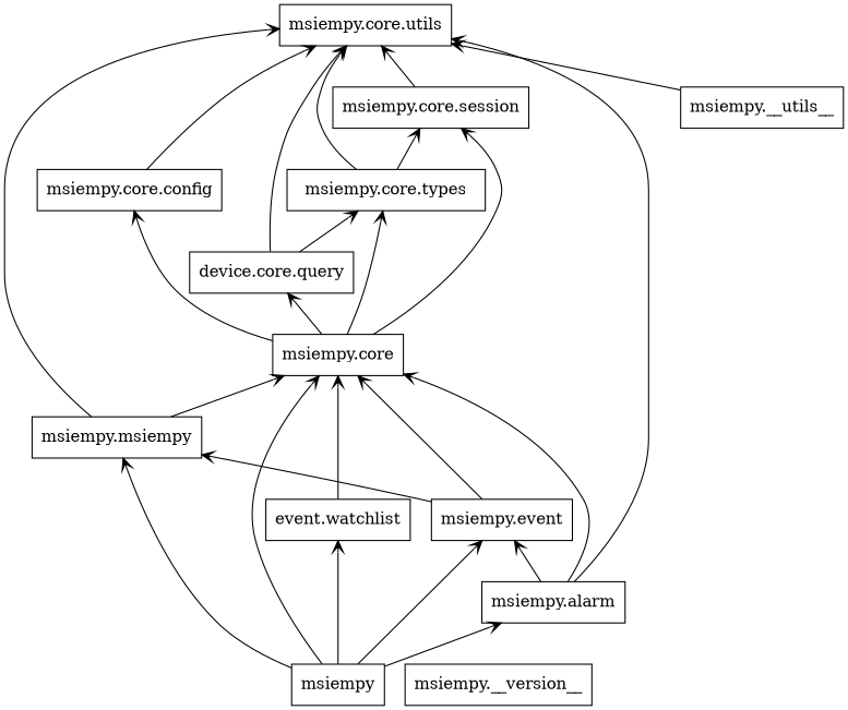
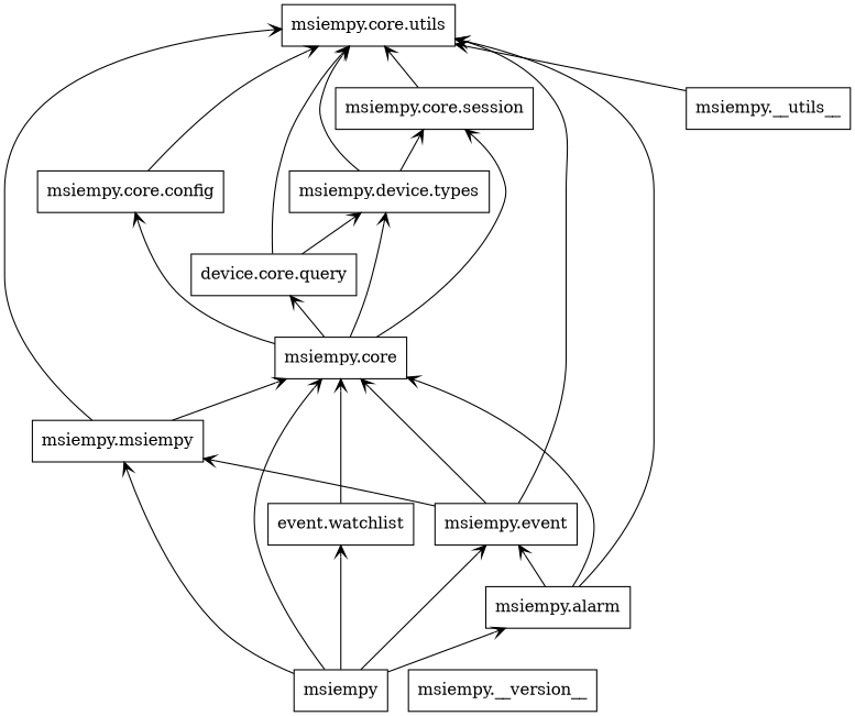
  digraph {
    rankdir=BT
    node [shape=box]
    edge [arrowhead=open arrowtail=none]
    n1 [label=msiempy]
    n2 [label="msiempy.alarm"]
    n3 [label="msiempy.core"]
    n4 [label="msiempy.msiempy"]
    n5 [label="msiempy.event"]
    n6 [label="event.watchlist"]
    n7 [label="msiempy.core.utils"]
    n8 [label="msiempy.core.config"]
    n9 [label="device.core.query"]
    n10 [label="msiempy.core.session"]
-   n11 [label="msiempy.core.types"]
+   n11 [label="msiempy.device.types"]
    n12 [label="msiempy.__utils__"]
    n13 [label="msiempy.__version__"]
    n1 -> n2
    n1 -> n3
    n1 -> n4
    n1 -> n5
    n1 -> n6
    n2 -> n3
    n2 -> n5
    n2 -> n7
    n3 -> n8
    n3 -> n9
    n3 -> n10
    n3 -> n11
    n4 -> n3
    n4 -> n7
    n5 -> n3
    n5 -> n4
+   n5 -> n7
    n6 -> n3
    n8 -> n7
    n9 -> n7
    n9 -> n11
    n10 -> n7
    n11 -> n7
    n11 -> n10
    n12 -> n7
  }
